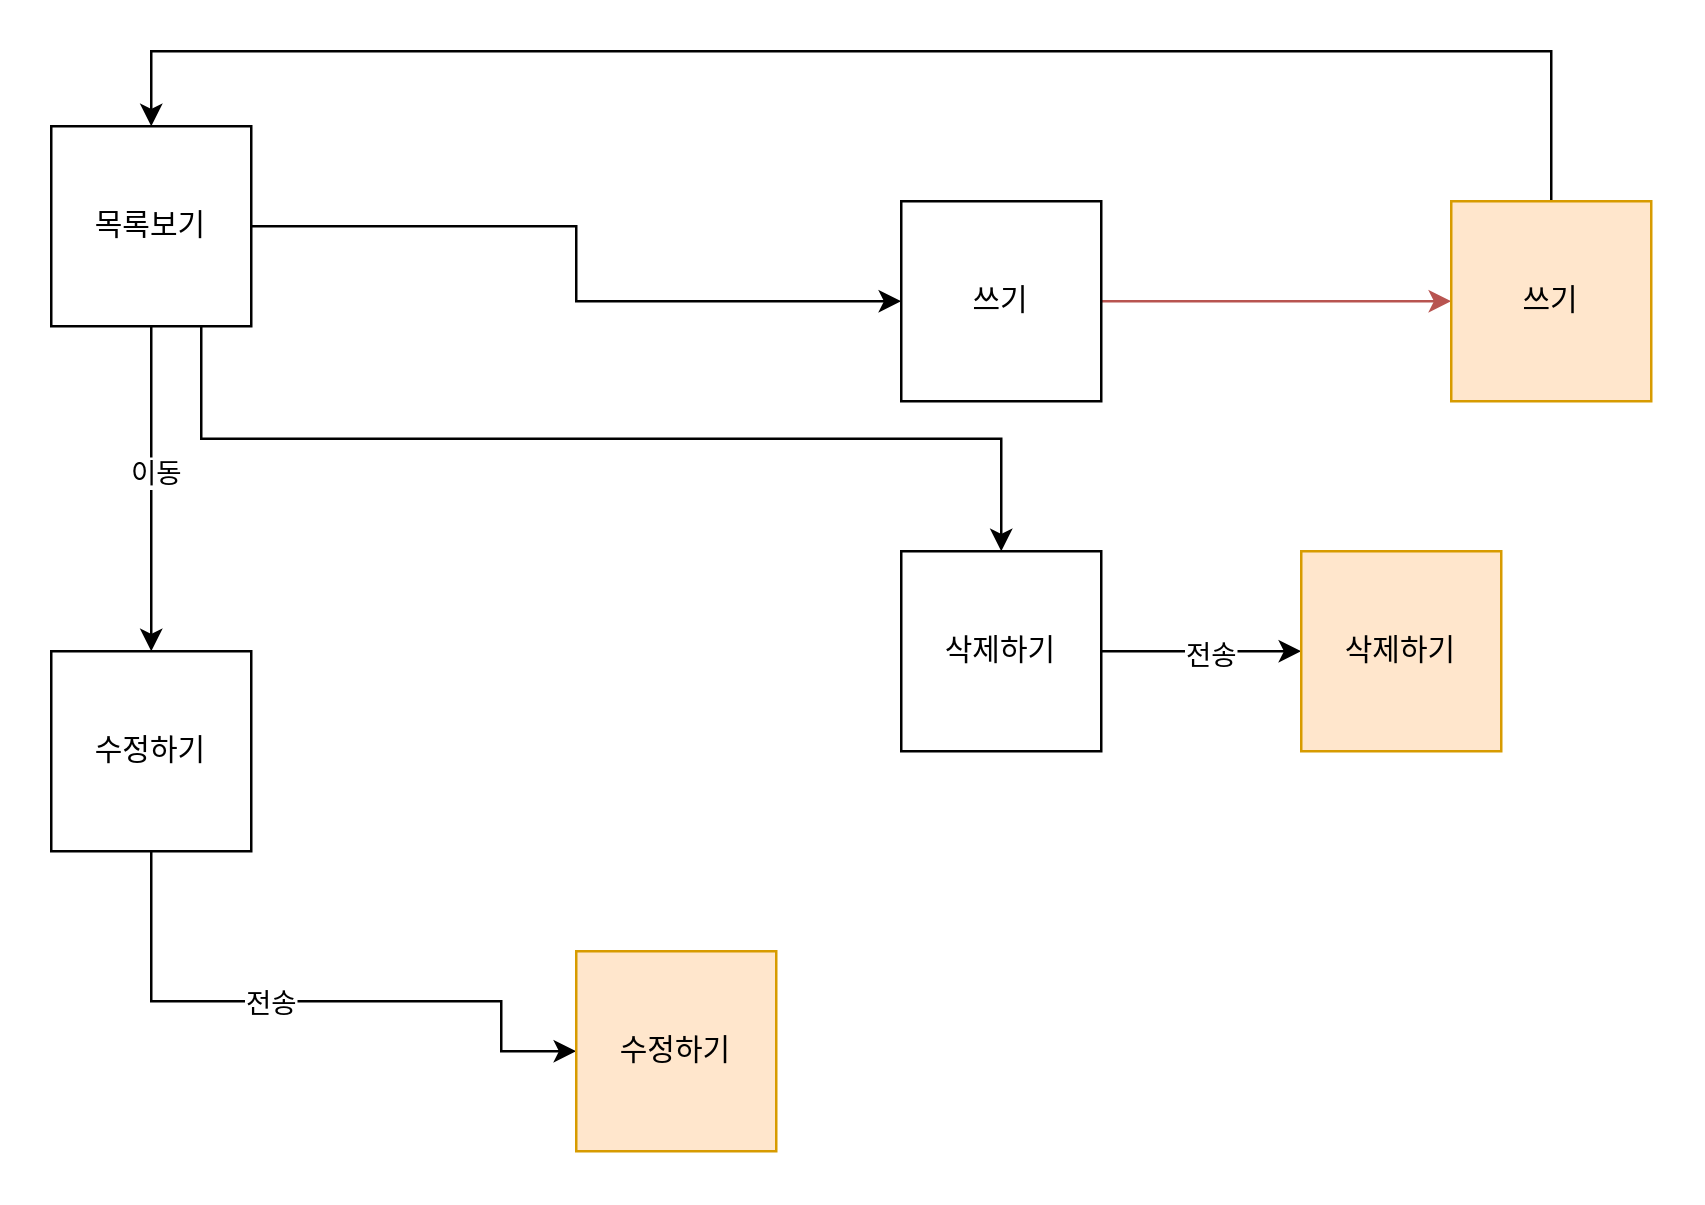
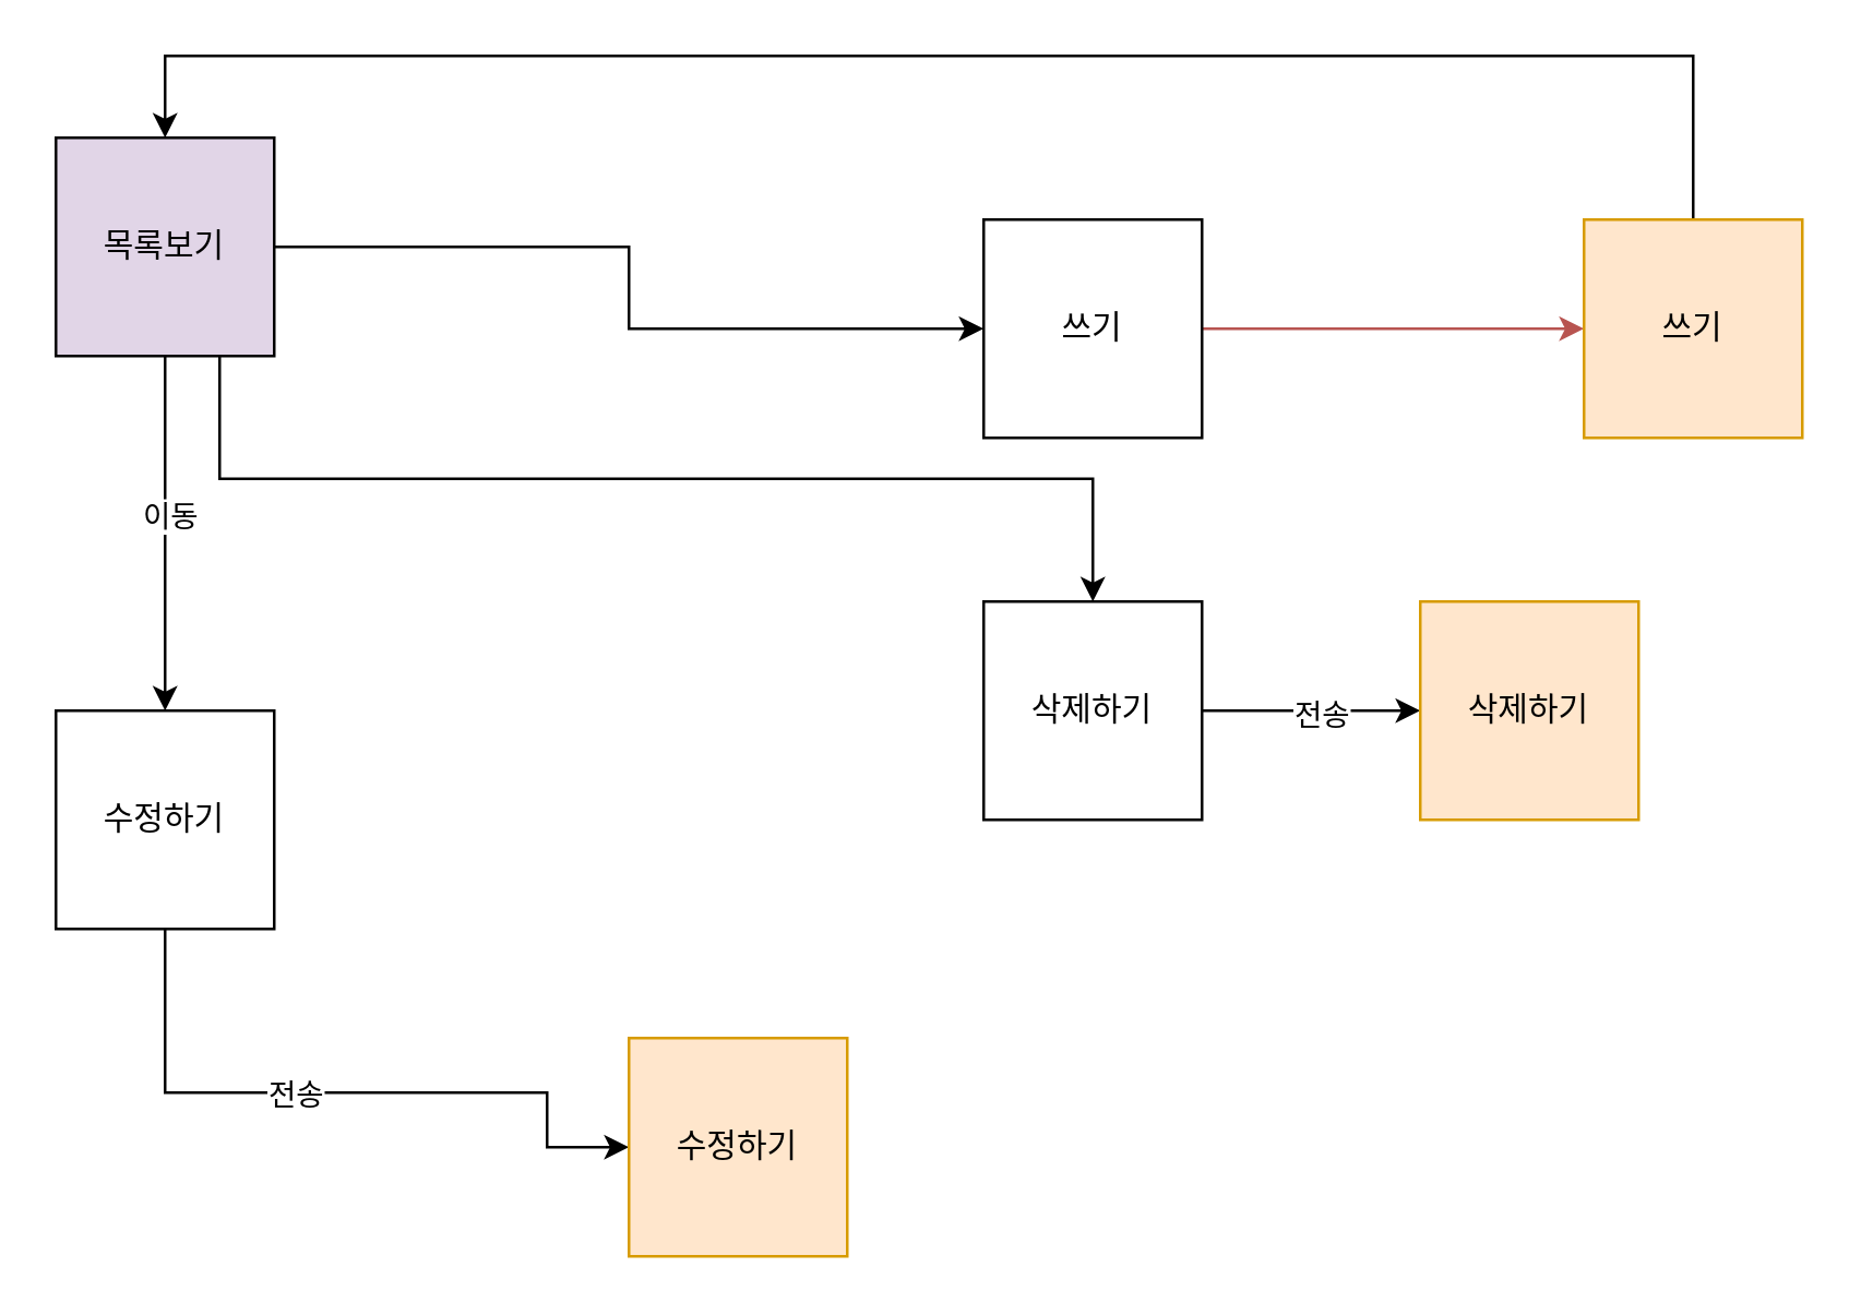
  <mxCell id="0" />
  <mxCell id="1" parent="0" />
  <mxCell id="2" style="edgeStyle=orthogonalEdgeStyle;rounded=0;orthogonalLoop=1;jettySize=auto;html=1;entryX=0;entryY=0.5;entryDx=0;entryDy=0;" edge="1" parent="1" source="6" target="8"><mxGeometry relative="1" as="geometry" /></mxCell>
  <mxCell id="3" style="edgeStyle=orthogonalEdgeStyle;rounded=0;orthogonalLoop=1;jettySize=auto;html=1;entryX=0.5;entryY=0;entryDx=0;entryDy=0;" edge="1" parent="1" source="6" target="14"><mxGeometry relative="1" as="geometry" /></mxCell>
  <mxCell id="4" value="이동" style="edgeLabel;html=1;align=center;verticalAlign=middle;resizable=0;points=[];" vertex="1" connectable="0" parent="3"><mxGeometry x="-0.108" y="1" relative="1" as="geometry"><mxPoint as="offset" /></mxGeometry></mxCell>
  <mxCell id="5" style="edgeStyle=orthogonalEdgeStyle;rounded=0;orthogonalLoop=1;jettySize=auto;html=1;exitX=0.75;exitY=1;exitDx=0;exitDy=0;entryX=0.5;entryY=0;entryDx=0;entryDy=0;" edge="1" parent="1" source="6" target="11"><mxGeometry relative="1" as="geometry" /></mxCell>
- <mxCell id="6" value="목록보기" style="whiteSpace=wrap;html=1;aspect=fixed;" vertex="1" parent="1"><mxGeometry x="20" y="50" width="80" height="80" as="geometry" /></mxCell>
+ <mxCell id="6" value="목록보기" style="whiteSpace=wrap;html=1;aspect=fixed;fillColor=#e1d5e7;" vertex="1" parent="1"><mxGeometry x="20" y="50" width="80" height="80" as="geometry" /></mxCell>
  <mxCell id="7" style="edgeStyle=orthogonalEdgeStyle;rounded=0;orthogonalLoop=1;jettySize=auto;html=1;entryX=0;entryY=0.5;entryDx=0;entryDy=0;fillColor=#f8cecc;strokeColor=#b85450;" edge="1" parent="1" source="8" target="16"><mxGeometry relative="1" as="geometry" /></mxCell>
  <mxCell id="8" value="쓰기" style="whiteSpace=wrap;html=1;aspect=fixed;" vertex="1" parent="1"><mxGeometry x="360" y="80" width="80" height="80" as="geometry" /></mxCell>
  <mxCell id="9" style="edgeStyle=orthogonalEdgeStyle;rounded=0;orthogonalLoop=1;jettySize=auto;html=1;entryX=0;entryY=0.5;entryDx=0;entryDy=0;" edge="1" parent="1" source="11" target="18"><mxGeometry relative="1" as="geometry" /></mxCell>
  <mxCell id="10" value="전송" style="edgeLabel;html=1;align=center;verticalAlign=middle;resizable=0;points=[];" vertex="1" connectable="0" parent="9"><mxGeometry x="0.075" y="-1" relative="1" as="geometry"><mxPoint as="offset" /></mxGeometry></mxCell>
  <mxCell id="11" value="삭제하기" style="whiteSpace=wrap;html=1;aspect=fixed;" vertex="1" parent="1"><mxGeometry x="360" y="220" width="80" height="80" as="geometry" /></mxCell>
  <mxCell id="12" style="edgeStyle=orthogonalEdgeStyle;rounded=0;orthogonalLoop=1;jettySize=auto;html=1;entryX=0;entryY=0.5;entryDx=0;entryDy=0;" edge="1" parent="1" source="14" target="17"><mxGeometry relative="1" as="geometry"><Array as="points"><mxPoint x="60" y="400" /><mxPoint x="200" y="400" /><mxPoint x="200" y="420" /></Array></mxGeometry></mxCell>
  <mxCell id="13" value="전송" style="edgeLabel;html=1;align=center;verticalAlign=middle;resizable=0;points=[];" vertex="1" connectable="0" parent="12"><mxGeometry x="-0.144" relative="1" as="geometry"><mxPoint as="offset" /></mxGeometry></mxCell>
  <mxCell id="14" value="수정하기" style="whiteSpace=wrap;html=1;aspect=fixed;" vertex="1" parent="1"><mxGeometry x="20" y="260" width="80" height="80" as="geometry" /></mxCell>
  <mxCell id="15" style="edgeStyle=orthogonalEdgeStyle;rounded=0;orthogonalLoop=1;jettySize=auto;html=1;entryX=0.5;entryY=0;entryDx=0;entryDy=0;" edge="1" parent="1" target="6"><mxGeometry relative="1" as="geometry"><mxPoint x="60" y="20" as="targetPoint" /><mxPoint x="620" y="90" as="sourcePoint" /><Array as="points"><mxPoint x="620" y="20" /><mxPoint x="60" y="20" /></Array></mxGeometry></mxCell>
  <mxCell id="16" value="쓰기" style="whiteSpace=wrap;html=1;aspect=fixed;fillColor=#ffe6cc;strokeColor=#d79b00;" vertex="1" parent="1"><mxGeometry x="580" y="80" width="80" height="80" as="geometry" /></mxCell>
  <mxCell id="17" value="수정하기" style="whiteSpace=wrap;html=1;aspect=fixed;fillColor=#ffe6cc;strokeColor=#d79b00;" vertex="1" parent="1"><mxGeometry x="230" y="380" width="80" height="80" as="geometry" /></mxCell>
  <mxCell id="18" value="삭제하기" style="whiteSpace=wrap;html=1;aspect=fixed;fillColor=#ffe6cc;strokeColor=#d79b00;" vertex="1" parent="1"><mxGeometry x="520" y="220" width="80" height="80" as="geometry" /></mxCell>
